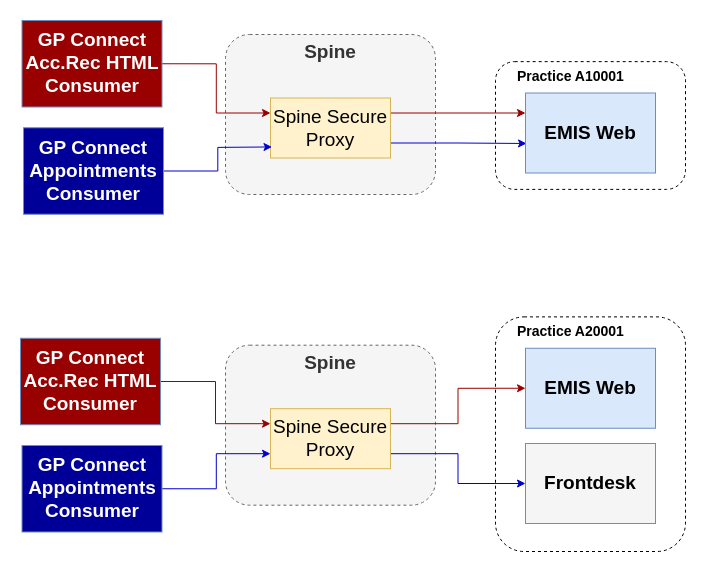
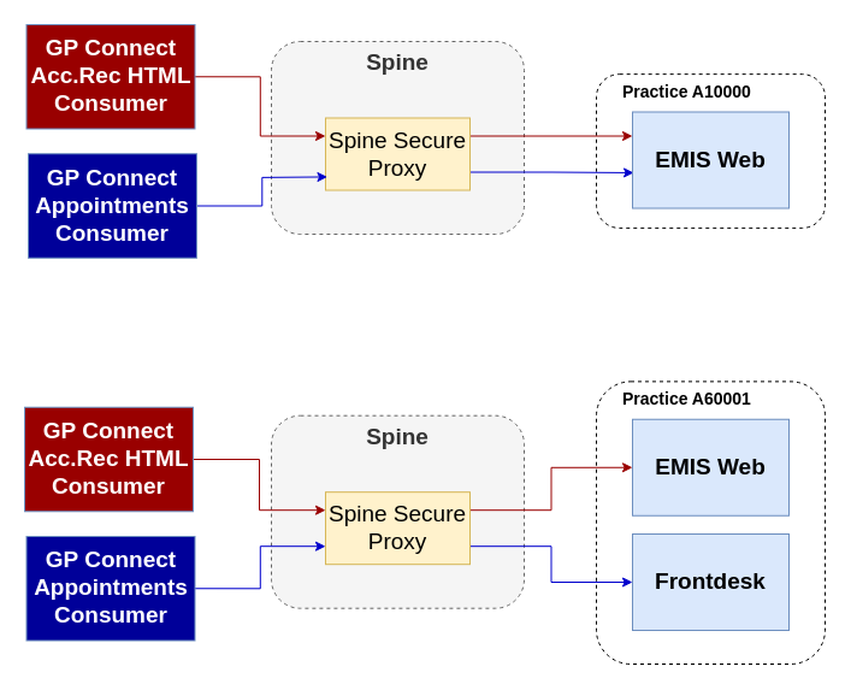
  <mxCell id="0" />
  <mxCell id="1" parent="0" />
- <mxCell id="2" value="&lt;b&gt;&amp;nbsp; &amp;nbsp; &amp;nbsp; &lt;font style=&quot;font-size: 14px&quot;&gt;Practice A10001&lt;/font&gt;&lt;/b&gt;" style="rounded=1;whiteSpace=wrap;html=1;dashed=1;verticalAlign=top;align=left;" vertex="1" parent="1"><mxGeometry x="495" y="61.13" width="190" height="127.75" as="geometry" /></mxCell>
+ <mxCell id="2" value="&lt;b&gt;&amp;nbsp; &amp;nbsp; &amp;nbsp; &lt;font style=&quot;font-size: 14px&quot;&gt;Practice A10000&lt;/font&gt;&lt;/b&gt;" style="rounded=1;whiteSpace=wrap;html=1;dashed=1;verticalAlign=top;align=left;" vertex="1" parent="1"><mxGeometry x="495" y="61.13" width="190" height="127.75" as="geometry" /></mxCell>
  <mxCell id="3" value="&lt;font style=&quot;font-size: 19px&quot;&gt;&lt;b&gt;Spine&lt;/b&gt;&lt;/font&gt;" style="rounded=1;whiteSpace=wrap;html=1;verticalAlign=top;dashed=1;fillColor=#f5f5f5;strokeColor=#666666;fontColor=#333333;" vertex="1" parent="1"><mxGeometry x="225" y="34" width="210" height="160" as="geometry" /></mxCell>
  <mxCell id="4" style="edgeStyle=orthogonalEdgeStyle;rounded=0;orthogonalLoop=1;jettySize=auto;html=1;exitX=1;exitY=0.25;exitDx=0;exitDy=0;entryX=0;entryY=0.25;entryDx=0;entryDy=0;strokeColor=#990000;fontSize=16;fontColor=#000000;" edge="1" parent="1" source="6" target="7"><mxGeometry relative="1" as="geometry" /></mxCell>
  <mxCell id="5" style="edgeStyle=orthogonalEdgeStyle;rounded=0;orthogonalLoop=1;jettySize=auto;html=1;exitX=1;exitY=0.75;exitDx=0;exitDy=0;entryX=0.008;entryY=0.631;entryDx=0;entryDy=0;strokeColor=#0000CC;fontSize=16;fontColor=#000000;entryPerimeter=0;" edge="1" parent="1" source="6" target="7"><mxGeometry relative="1" as="geometry" /></mxCell>
  <mxCell id="6" value="&lt;font style=&quot;font-size: 19px&quot;&gt;Spine Secure Proxy&lt;/font&gt;" style="rounded=0;whiteSpace=wrap;html=1;fillColor=#fff2cc;strokeColor=#d6b656;" vertex="1" parent="1"><mxGeometry x="270" y="97.5" width="120" height="60" as="geometry" /></mxCell>
  <mxCell id="7" value="&lt;span style=&quot;font-size: 19px&quot;&gt;EMIS Web&lt;/span&gt;" style="rounded=0;whiteSpace=wrap;html=1;fillColor=#dae8fc;strokeColor=#6c8ebf;fontStyle=1" vertex="1" parent="1"><mxGeometry x="525" y="92.5" width="130" height="80" as="geometry" /></mxCell>
- <mxCell id="8" value="&lt;b&gt;&amp;nbsp; &amp;nbsp; &amp;nbsp; &lt;font style=&quot;font-size: 14px&quot;&gt;Practice A20001&lt;/font&gt;&lt;/b&gt;" style="rounded=1;whiteSpace=wrap;html=1;dashed=1;verticalAlign=top;align=left;" vertex="1" parent="1"><mxGeometry x="495" y="316.38" width="190" height="234.62" as="geometry" /></mxCell>
+ <mxCell id="8" value="&lt;b&gt;&amp;nbsp; &amp;nbsp; &amp;nbsp; &lt;font style=&quot;font-size: 14px&quot;&gt;Practice A60001&lt;/font&gt;&lt;/b&gt;" style="rounded=1;whiteSpace=wrap;html=1;dashed=1;verticalAlign=top;align=left;" vertex="1" parent="1"><mxGeometry x="495" y="316.38" width="190" height="234.62" as="geometry" /></mxCell>
  <mxCell id="9" value="&lt;font style=&quot;font-size: 19px&quot;&gt;&lt;b&gt;Spine&lt;/b&gt;&lt;/font&gt;" style="rounded=1;whiteSpace=wrap;html=1;verticalAlign=top;dashed=1;fillColor=#f5f5f5;strokeColor=#666666;fontColor=#333333;" vertex="1" parent="1"><mxGeometry x="225" y="344.69" width="210" height="160" as="geometry" /></mxCell>
  <mxCell id="10" style="edgeStyle=orthogonalEdgeStyle;rounded=0;orthogonalLoop=1;jettySize=auto;html=1;exitX=1;exitY=0.75;exitDx=0;exitDy=0;entryX=0;entryY=0.5;entryDx=0;entryDy=0;fontSize=16;fontColor=#000000;strokeColor=#0000CC;" edge="1" parent="1" source="12" target="16"><mxGeometry relative="1" as="geometry" /></mxCell>
  <mxCell id="11" style="edgeStyle=orthogonalEdgeStyle;rounded=0;orthogonalLoop=1;jettySize=auto;html=1;exitX=1;exitY=0.25;exitDx=0;exitDy=0;entryX=0;entryY=0.5;entryDx=0;entryDy=0;fontSize=16;fontColor=#000000;strokeColor=#990000;" edge="1" parent="1" source="12" target="13"><mxGeometry relative="1" as="geometry" /></mxCell>
  <mxCell id="12" value="&lt;font style=&quot;font-size: 19px&quot;&gt;Spine Secure Proxy&lt;/font&gt;" style="rounded=0;whiteSpace=wrap;html=1;fillColor=#fff2cc;strokeColor=#d6b656;" vertex="1" parent="1"><mxGeometry x="270" y="408.19" width="120" height="60" as="geometry" /></mxCell>
  <mxCell id="13" value="&lt;span style=&quot;font-size: 19px&quot;&gt;EMIS Web&lt;/span&gt;" style="rounded=0;whiteSpace=wrap;html=1;fillColor=#dae8fc;strokeColor=#6c8ebf;fontStyle=1" vertex="1" parent="1"><mxGeometry x="525" y="347.75" width="130" height="80" as="geometry" /></mxCell>
  <mxCell id="14" style="edgeStyle=orthogonalEdgeStyle;rounded=0;orthogonalLoop=1;jettySize=auto;html=1;exitX=1;exitY=0.5;exitDx=0;exitDy=0;entryX=0;entryY=0.75;entryDx=0;entryDy=0;fontSize=16;fontColor=#000000;strokeColor=#0000CC;" edge="1" parent="1" source="15" target="12"><mxGeometry relative="1" as="geometry" /></mxCell>
  <mxCell id="15" value="&lt;font style=&quot;font-size: 19px&quot;&gt;GP Connect&lt;br&gt;Appointments Consumer&lt;/font&gt;" style="rounded=0;whiteSpace=wrap;html=1;fillColor=#000099;strokeColor=#6c8ebf;fontColor=#FFFFFF;fontStyle=1" vertex="1" parent="1"><mxGeometry x="21.5" y="445" width="140" height="86.5" as="geometry" /></mxCell>
- <mxCell id="16" value="&lt;span style=&quot;font-size: 19px&quot;&gt;Frontdesk&lt;/span&gt;" style="rounded=0;whiteSpace=wrap;html=1;fillColor=#f5f5f5;strokeColor=#6c8ebf;fontStyle=1;" vertex="1" parent="1"><mxGeometry x="525" y="443" width="130" height="80" as="geometry" /></mxCell>
+ <mxCell id="16" value="&lt;span style=&quot;font-size: 19px&quot;&gt;Frontdesk&lt;/span&gt;" style="rounded=0;whiteSpace=wrap;html=1;fillColor=#dae8fc;strokeColor=#6c8ebf;fontStyle=1" vertex="1" parent="1"><mxGeometry x="525" y="443" width="130" height="80" as="geometry" /></mxCell>
  <mxCell id="17" style="edgeStyle=orthogonalEdgeStyle;rounded=0;orthogonalLoop=1;jettySize=auto;html=1;exitX=1;exitY=0.5;exitDx=0;exitDy=0;entryX=0;entryY=0.25;entryDx=0;entryDy=0;fontSize=16;fontColor=#000000;strokeColor=#990000;" edge="1" parent="1" source="18" target="12"><mxGeometry relative="1" as="geometry" /></mxCell>
  <mxCell id="18" value="&lt;font style=&quot;font-size: 19px&quot;&gt;GP Connect&lt;br&gt;Acc.Rec HTML Consumer&lt;/font&gt;" style="rounded=0;whiteSpace=wrap;html=1;fillColor=#990000;strokeColor=#6c8ebf;fontColor=#FFFFFF;fontStyle=1" vertex="1" parent="1"><mxGeometry x="20" y="337.75" width="140" height="86.5" as="geometry" /></mxCell>
  <mxCell id="19" style="edgeStyle=orthogonalEdgeStyle;rounded=0;orthogonalLoop=1;jettySize=auto;html=1;exitX=1;exitY=0.5;exitDx=0;exitDy=0;entryX=0;entryY=0.75;entryDx=0;entryDy=0;fontSize=16;fontColor=#000000;strokeColor=#0000CC;" edge="1" parent="1" source="20"><mxGeometry relative="1" as="geometry"><mxPoint x="271.5" y="146.44" as="targetPoint" /></mxGeometry></mxCell>
  <mxCell id="20" value="&lt;font style=&quot;font-size: 19px&quot;&gt;GP Connect&lt;br&gt;Appointments Consumer&lt;/font&gt;" style="rounded=0;whiteSpace=wrap;html=1;fillColor=#000099;strokeColor=#6c8ebf;fontColor=#FFFFFF;fontStyle=1" vertex="1" parent="1"><mxGeometry x="23" y="127.25" width="140" height="86.5" as="geometry" /></mxCell>
  <mxCell id="21" style="edgeStyle=orthogonalEdgeStyle;rounded=0;orthogonalLoop=1;jettySize=auto;html=1;exitX=1;exitY=0.5;exitDx=0;exitDy=0;entryX=0;entryY=0.25;entryDx=0;entryDy=0;fontSize=16;fontColor=#000000;strokeColor=#990000;" edge="1" parent="1" source="22" target="6"><mxGeometry relative="1" as="geometry"><mxPoint x="271.5" y="116.44" as="targetPoint" /></mxGeometry></mxCell>
  <mxCell id="22" value="&lt;font style=&quot;font-size: 19px&quot;&gt;GP Connect&lt;br&gt;Acc.Rec HTML Consumer&lt;/font&gt;" style="rounded=0;whiteSpace=wrap;html=1;fillColor=#990000;strokeColor=#6c8ebf;fontColor=#FFFFFF;fontStyle=1" vertex="1" parent="1"><mxGeometry x="21.5" y="20" width="140" height="86.5" as="geometry" /></mxCell>
